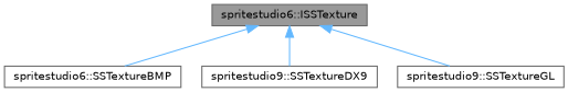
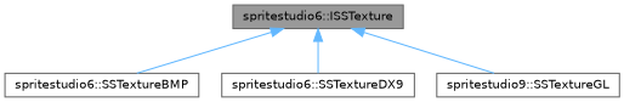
  digraph {
    node [color=gray40 fillcolor=white fontname=Helvetica fontsize=10 shape=box style=filled]
    edge [color=steelblue1 dir=back fontname=Helvetica fontsize=10 labelfontname=Helvetica labelfontsize=10 style=solid]
    n1 [fillcolor=grey60 fontcolor=black height=0.2 label="spritestudio6::ISSTexture" width=0.4]
    n2 [height=0.2 label="spritestudio6::SSTextureBMP" width=0.4]
-   n3 [height=0.2 label="spritestudio9::SSTextureDX9" width=0.4]
+   n3 [height=0.2 label="spritestudio6::SSTextureDX9" width=0.4]
    n4 [height=0.2 label="spritestudio9::SSTextureGL" width=0.4]
    n1 -> n2
    n1 -> n3
    n1 -> n4
  }
